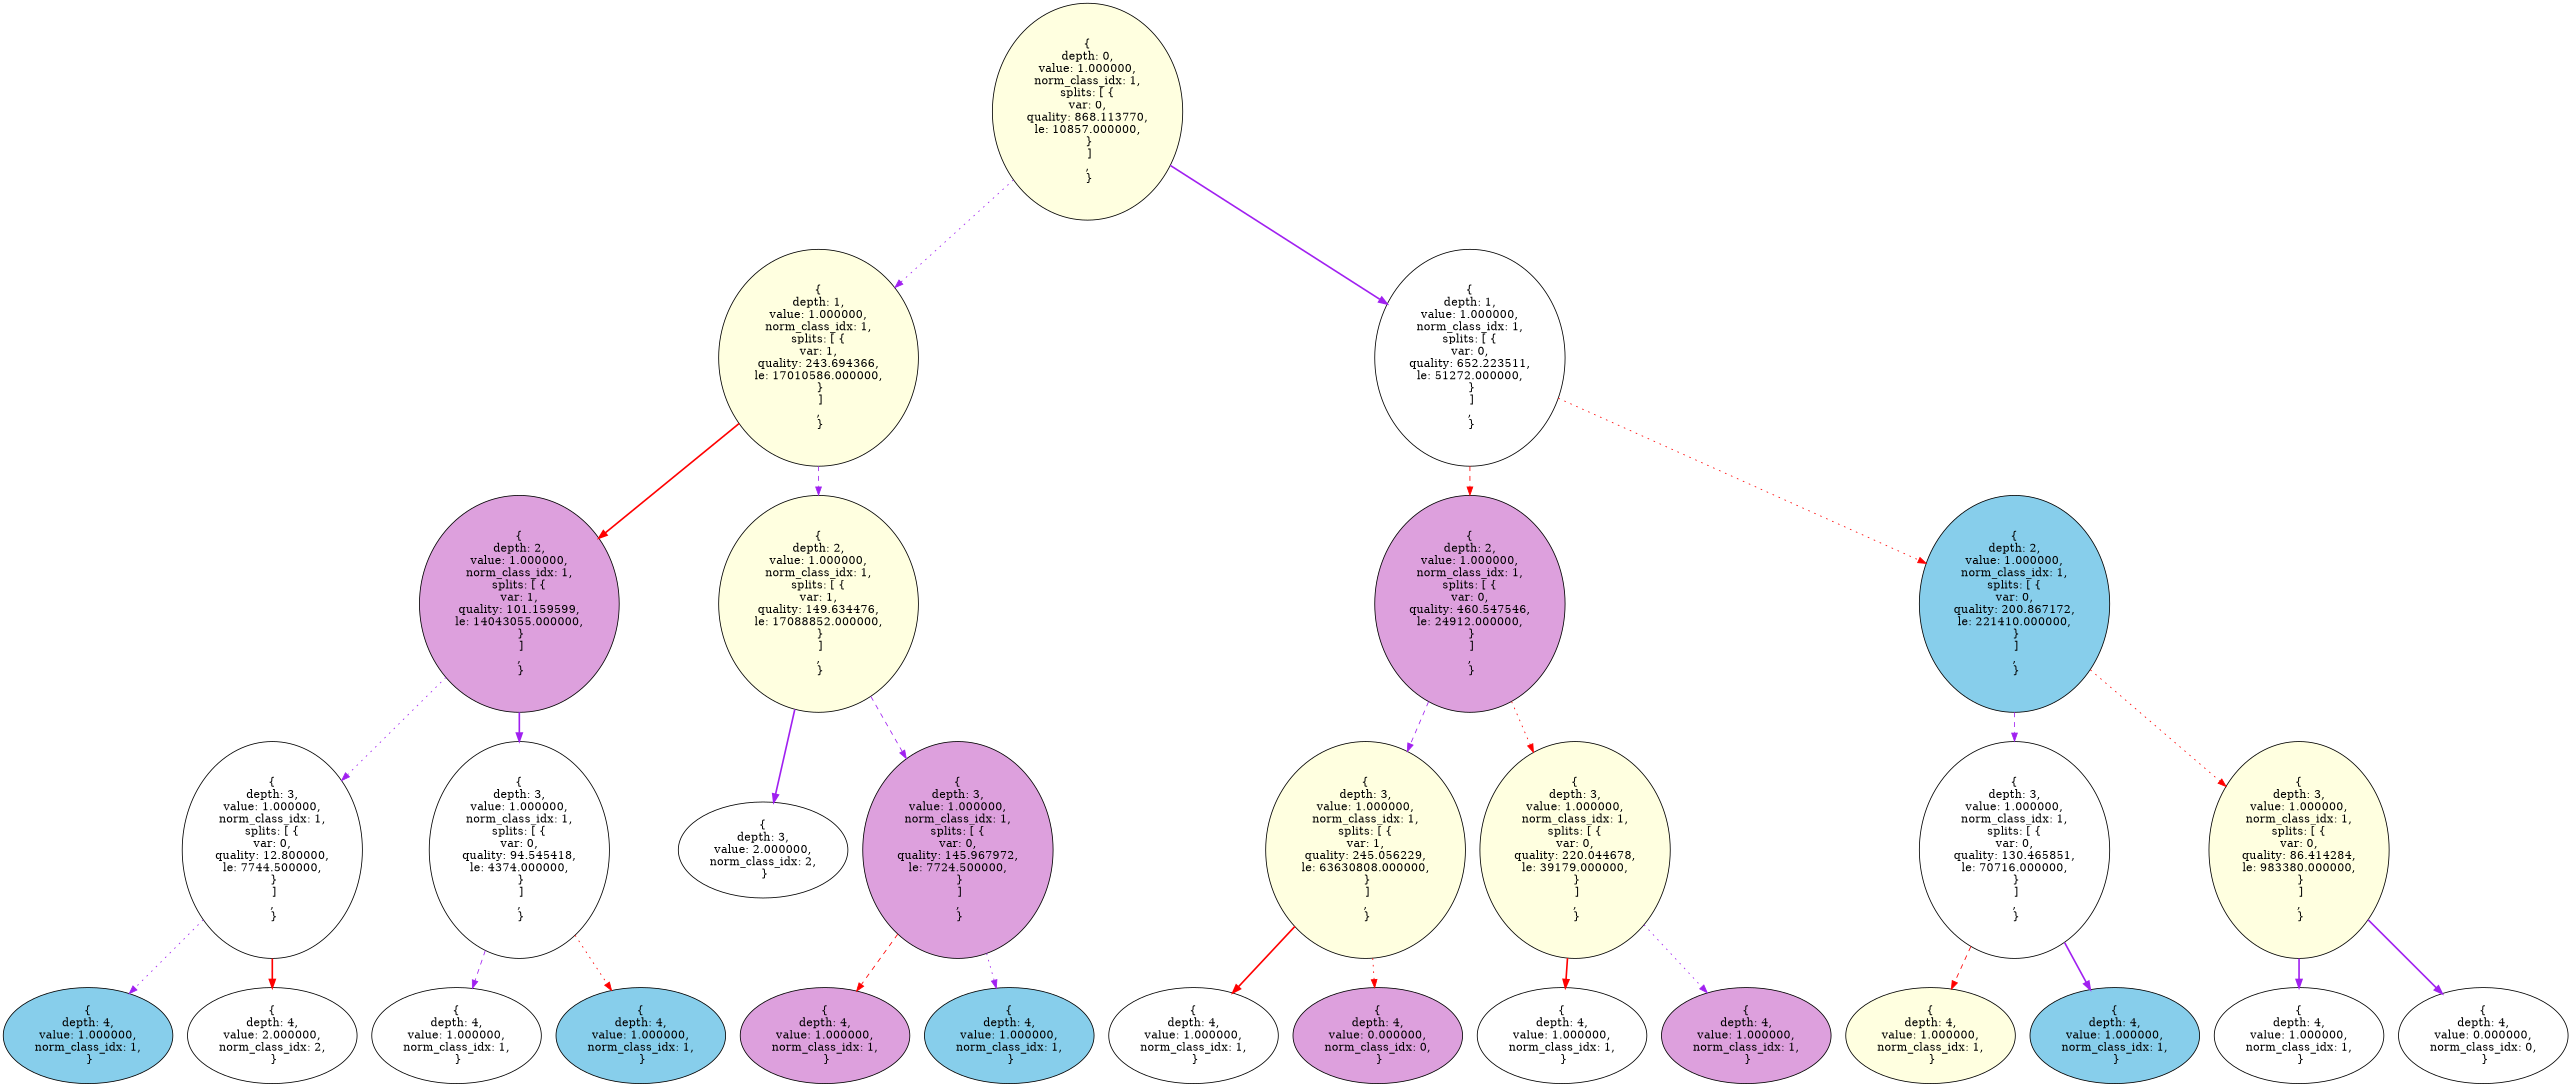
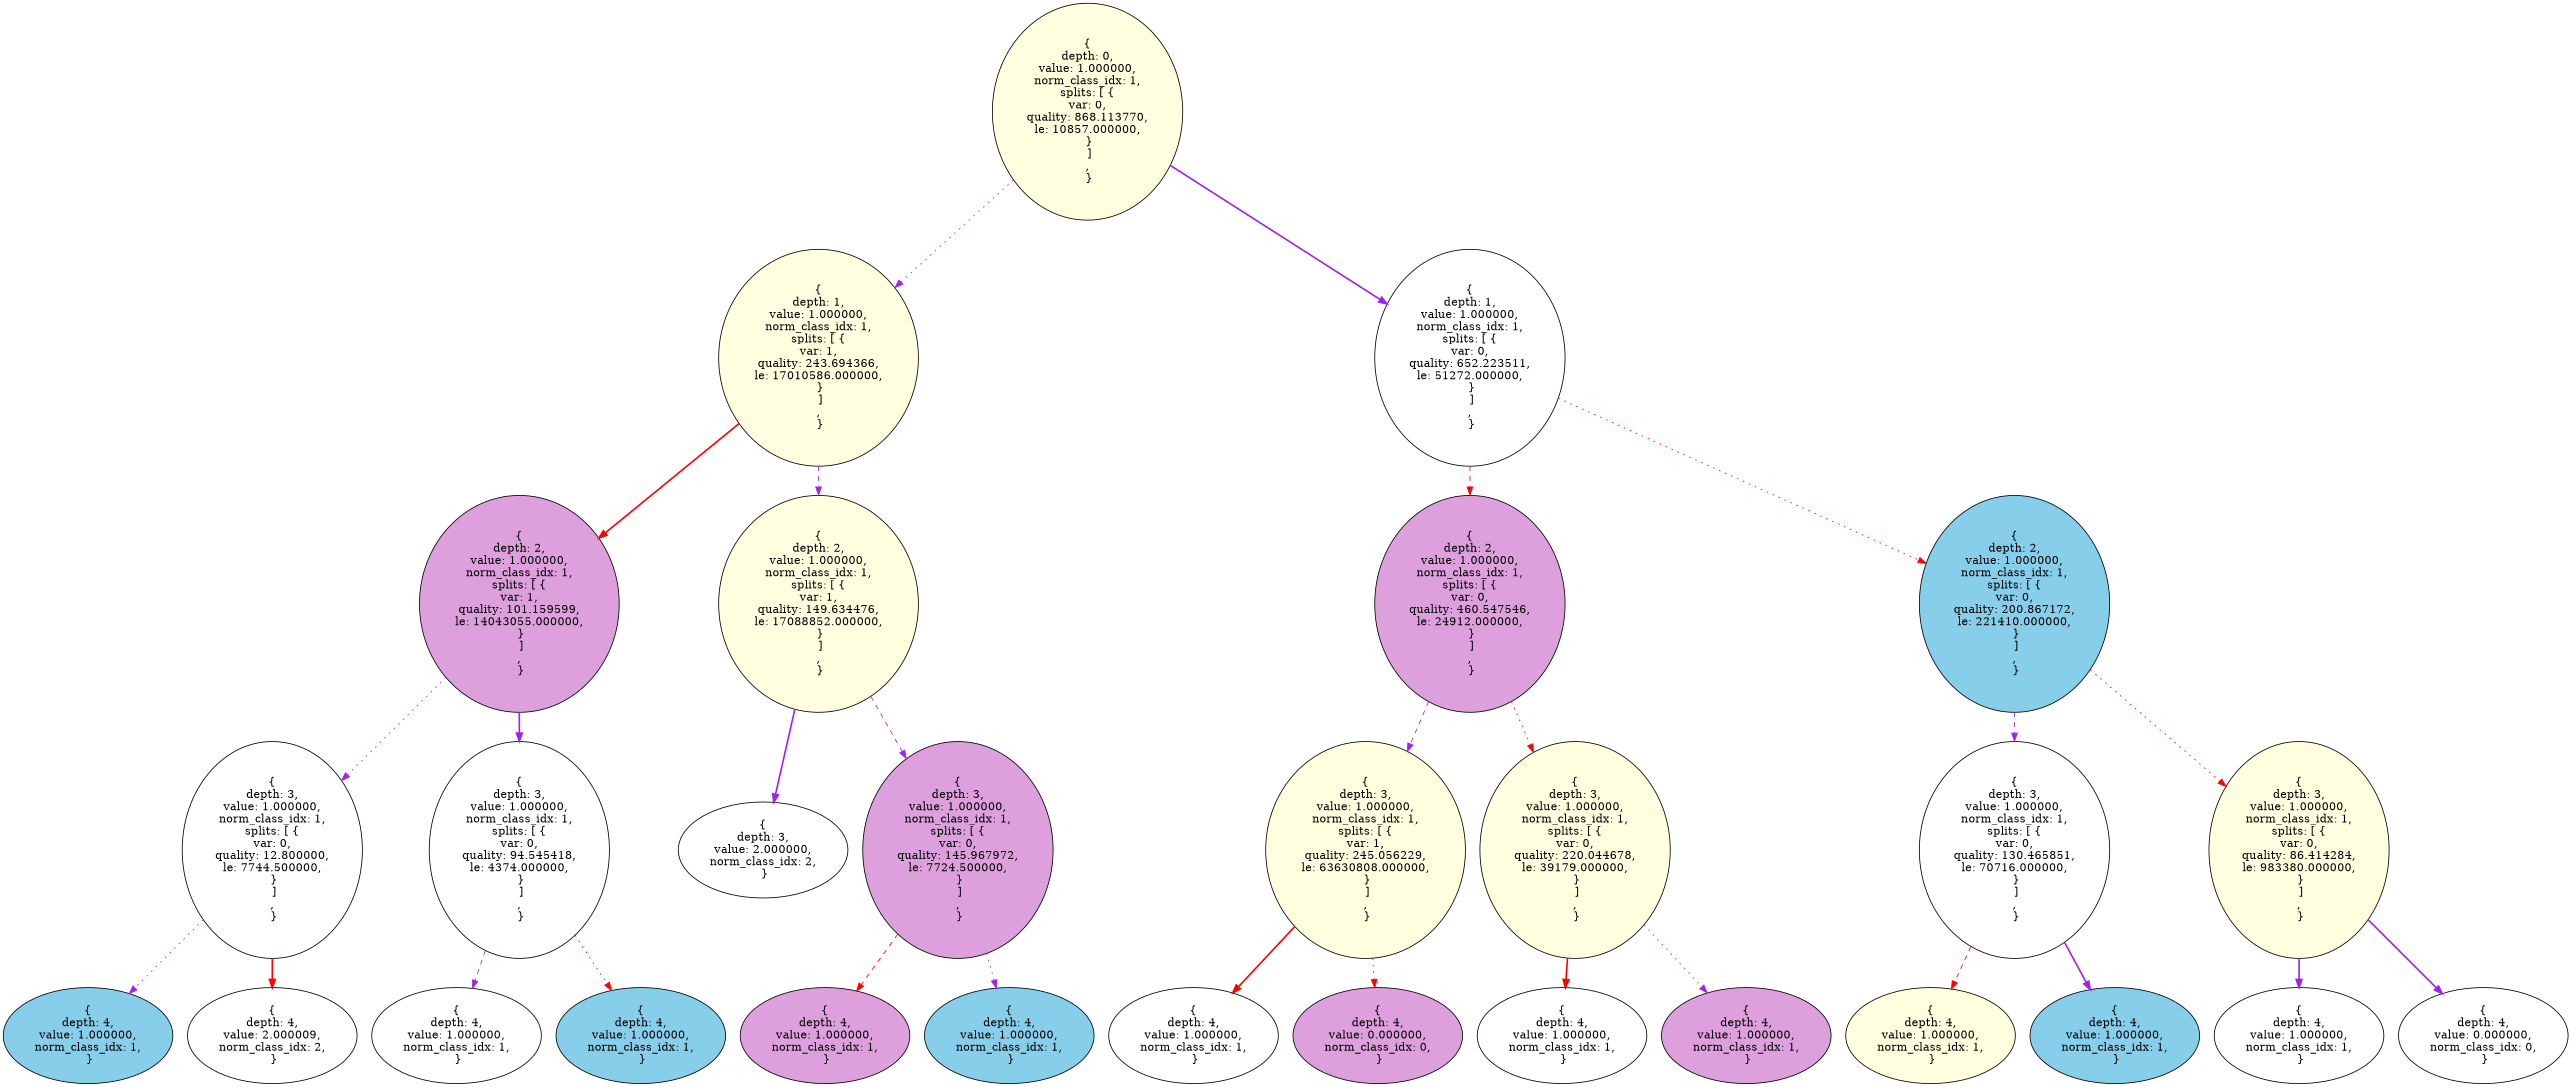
  digraph {
    node [style=filled fillcolor=white]
    edge [color=purple style=dotted]
    n1 [label="{\ndepth: 0,\nvalue: 1.000000,\nnorm_class_idx: 1,\nsplits: [ {\nvar: 0,\nquality: 868.113770,\nle: 10857.000000,\n }\n ]\n,\n }\n" fillcolor=lightyellow]
    n2 [label="{\ndepth: 1,\nvalue: 1.000000,\nnorm_class_idx: 1,\nsplits: [ {\nvar: 1,\nquality: 243.694366,\nle: 17010586.000000,\n }\n ]\n,\n }\n" fillcolor=lightyellow]
    n3 [label="{\ndepth: 1,\nvalue: 1.000000,\nnorm_class_idx: 1,\nsplits: [ {\nvar: 0,\nquality: 652.223511,\nle: 51272.000000,\n }\n ]\n,\n }\n"]
    n4 [label="{\ndepth: 2,\nvalue: 1.000000,\nnorm_class_idx: 1,\nsplits: [ {\nvar: 1,\nquality: 101.159599,\nle: 14043055.000000,\n }\n ]\n,\n }\n" fillcolor=plum]
    n5 [label="{\ndepth: 2,\nvalue: 1.000000,\nnorm_class_idx: 1,\nsplits: [ {\nvar: 1,\nquality: 149.634476,\nle: 17088852.000000,\n }\n ]\n,\n }\n" fillcolor=lightyellow]
    n6 [label="{\ndepth: 3,\nvalue: 1.000000,\nnorm_class_idx: 1,\nsplits: [ {\nvar: 0,\nquality: 12.800000,\nle: 7744.500000,\n }\n ]\n,\n }\n"]
    n7 [label="{\ndepth: 3,\nvalue: 1.000000,\nnorm_class_idx: 1,\nsplits: [ {\nvar: 0,\nquality: 94.545418,\nle: 4374.000000,\n }\n ]\n,\n }\n"]
    n8 [label="{\ndepth: 4,\nvalue: 1.000000,\nnorm_class_idx: 1,\n }\n" fillcolor=skyblue]
-   n9 [label="{\ndepth: 4,\nvalue: 2.000000,\nnorm_class_idx: 2,\n }\n"]
+   n9 [label="{\ndepth: 4,\nvalue: 2.000009,\nnorm_class_idx: 2,\n }\n"]
    n10 [label="{\ndepth: 4,\nvalue: 1.000000,\nnorm_class_idx: 1,\n }\n"]
    n11 [label="{\ndepth: 4,\nvalue: 1.000000,\nnorm_class_idx: 1,\n }\n" fillcolor=skyblue]
    n12 [label="{\ndepth: 3,\nvalue: 2.000000,\nnorm_class_idx: 2,\n }\n"]
    n13 [label="{\ndepth: 3,\nvalue: 1.000000,\nnorm_class_idx: 1,\nsplits: [ {\nvar: 0,\nquality: 145.967972,\nle: 7724.500000,\n }\n ]\n,\n }\n" fillcolor=plum]
    n14 [label="{\ndepth: 4,\nvalue: 1.000000,\nnorm_class_idx: 1,\n }\n" fillcolor=plum]
    n15 [label="{\ndepth: 4,\nvalue: 1.000000,\nnorm_class_idx: 1,\n }\n" fillcolor=skyblue]
    n16 [label="{\ndepth: 2,\nvalue: 1.000000,\nnorm_class_idx: 1,\nsplits: [ {\nvar: 0,\nquality: 460.547546,\nle: 24912.000000,\n }\n ]\n,\n }\n" fillcolor=plum]
    n17 [label="{\ndepth: 2,\nvalue: 1.000000,\nnorm_class_idx: 1,\nsplits: [ {\nvar: 0,\nquality: 200.867172,\nle: 221410.000000,\n }\n ]\n,\n }\n" fillcolor=skyblue]
    n18 [label="{\ndepth: 3,\nvalue: 1.000000,\nnorm_class_idx: 1,\nsplits: [ {\nvar: 1,\nquality: 245.056229,\nle: 63630808.000000,\n }\n ]\n,\n }\n" fillcolor=lightyellow]
    n19 [label="{\ndepth: 3,\nvalue: 1.000000,\nnorm_class_idx: 1,\nsplits: [ {\nvar: 0,\nquality: 220.044678,\nle: 39179.000000,\n }\n ]\n,\n }\n" fillcolor=lightyellow]
    n20 [label="{\ndepth: 4,\nvalue: 1.000000,\nnorm_class_idx: 1,\n }\n"]
    n21 [label="{\ndepth: 4,\nvalue: 0.000000,\nnorm_class_idx: 0,\n }\n" fillcolor=plum]
    n22 [label="{\ndepth: 4,\nvalue: 1.000000,\nnorm_class_idx: 1,\n }\n"]
    n23 [label="{\ndepth: 4,\nvalue: 1.000000,\nnorm_class_idx: 1,\n }\n" fillcolor=plum]
    n24 [label="{\ndepth: 3,\nvalue: 1.000000,\nnorm_class_idx: 1,\nsplits: [ {\nvar: 0,\nquality: 130.465851,\nle: 70716.000000,\n }\n ]\n,\n }\n"]
    n25 [label="{\ndepth: 3,\nvalue: 1.000000,\nnorm_class_idx: 1,\nsplits: [ {\nvar: 0,\nquality: 86.414284,\nle: 983380.000000,\n }\n ]\n,\n }\n" fillcolor=lightyellow]
    n26 [label="{\ndepth: 4,\nvalue: 1.000000,\nnorm_class_idx: 1,\n }\n" fillcolor=lightyellow]
    n27 [label="{\ndepth: 4,\nvalue: 1.000000,\nnorm_class_idx: 1,\n }\n" fillcolor=skyblue]
    n28 [label="{\ndepth: 4,\nvalue: 1.000000,\nnorm_class_idx: 1,\n }\n"]
    n29 [label="{\ndepth: 4,\nvalue: 0.000000,\nnorm_class_idx: 0,\n }\n"]
    n1 -> n2
    n1 -> n3 [style=bold]
    n2 -> n4 [color=red style=bold]
    n2 -> n5 [style=dashed]
    n3 -> n16 [color=red style=dashed]
    n3 -> n17 [color=red]
    n4 -> n6
    n4 -> n7 [style=bold]
    n5 -> n12 [style=bold]
    n5 -> n13 [style=dashed]
    n6 -> n8
    n6 -> n9 [color=red style=bold]
    n7 -> n10 [style=dashed]
    n7 -> n11 [color=red]
    n13 -> n14 [color=red style=dashed]
    n13 -> n15
    n16 -> n18 [style=dashed]
    n16 -> n19 [color=red]
    n17 -> n24 [style=dashed]
    n17 -> n25 [color=red]
    n18 -> n20 [color=red style=bold]
    n18 -> n21 [color=red]
    n19 -> n22 [color=red style=bold]
    n19 -> n23
    n24 -> n26 [color=red style=dashed]
    n24 -> n27 [style=bold]
    n25 -> n28 [style=bold]
    n25 -> n29 [style=bold]
  }
